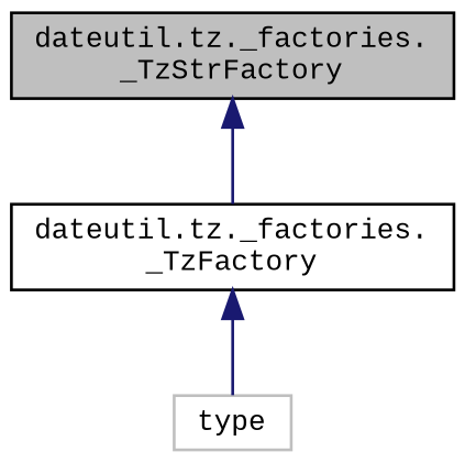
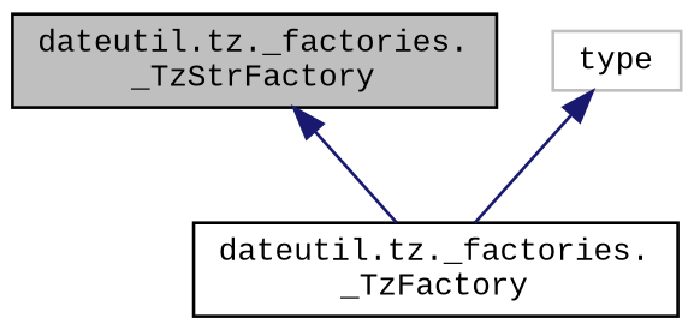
  digraph {
    fontname="Liberation Mono"
    node [color=black fillcolor=white fontname="Liberation Mono" fontsize=10 shape=record style=filled]
    edge [color=midnightblue dir=back fontname="Liberation Mono" fontsize=10 labelfontname=Helvetica labelfontsize=10 style=solid]
    n1 [fillcolor=grey75 fontcolor=black height=0.2 label="dateutil.tz._factories.\l_TzStrFactory" width=0.4]
    n2 [height=0.2 label="dateutil.tz._factories.\l_TzFactory" width=0.4]
    n3 [color=grey75 height=0.2 label=type width=0.4]
    n1 -> n2
-   n2 -> n3
+   n3 -> n2
  }
